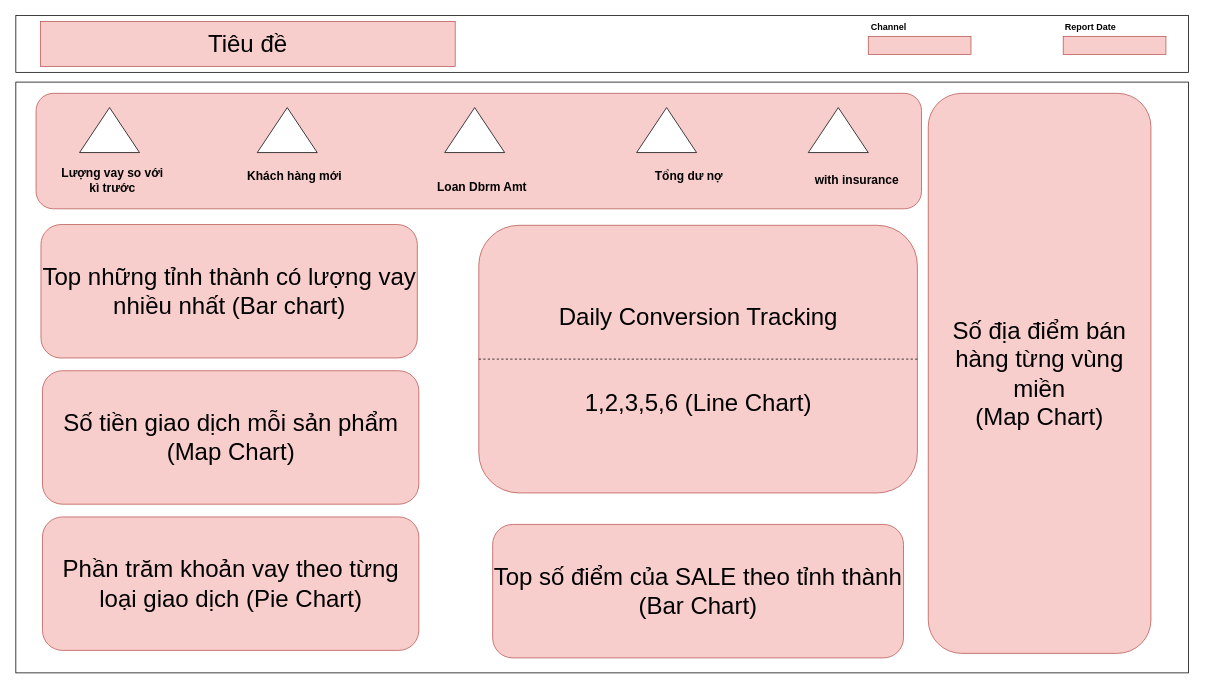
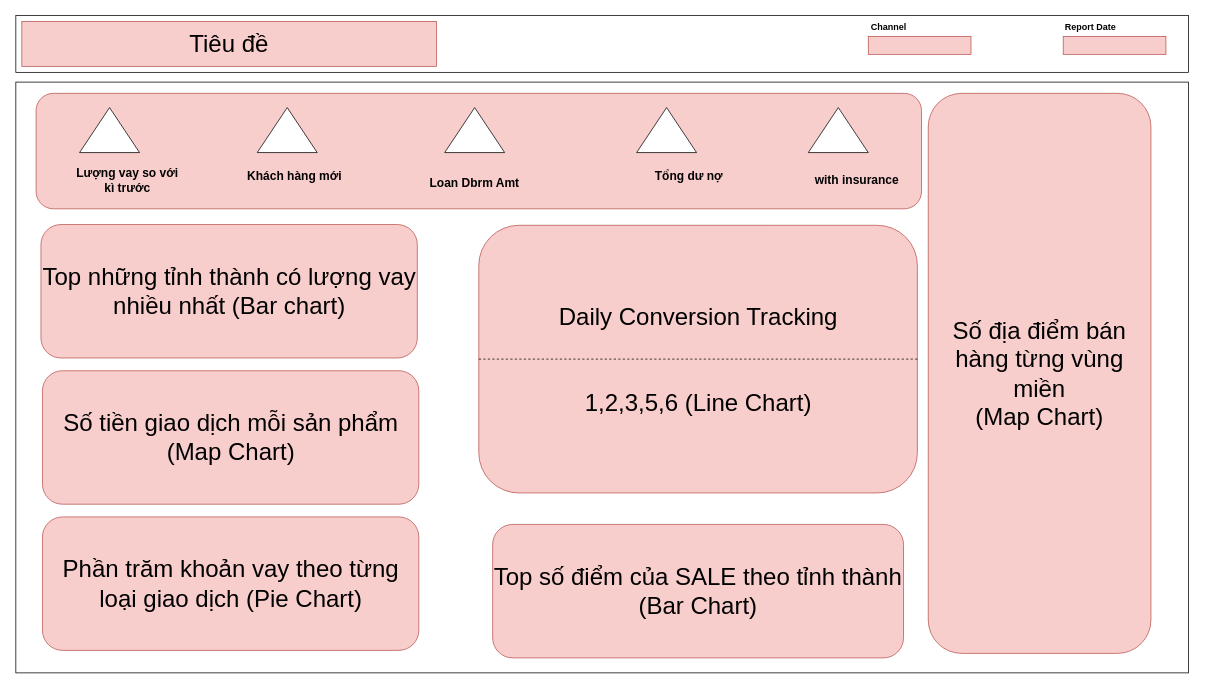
  <mxCell id="0" />
  <mxCell id="1" parent="0" />
  <mxCell id="2" value="" style="rounded=0;whiteSpace=wrap;html=1;" vertex="1" parent="1"><mxGeometry x="20" y="109" width="1564" height="788" as="geometry" /></mxCell>
  <mxCell id="3" value="" style="rounded=0;whiteSpace=wrap;html=1;" vertex="1" parent="1"><mxGeometry x="20" y="20" width="1564" height="76" as="geometry" /></mxCell>
  <mxCell id="4" value="" style="rounded=0;whiteSpace=wrap;html=1;fillColor=#f8cecc;strokeColor=#b85450;" vertex="1" parent="1"><mxGeometry x="1417" y="48" width="137" height="24" as="geometry" /></mxCell>
  <mxCell id="5" value="&lt;b&gt;Report Date&lt;/b&gt;" style="text;html=1;strokeColor=none;fillColor=none;align=center;verticalAlign=middle;whiteSpace=wrap;rounded=0;" vertex="1" parent="1"><mxGeometry x="1404" y="20" width="99" height="31" as="geometry" /></mxCell>
  <mxCell id="6" value="" style="rounded=0;whiteSpace=wrap;html=1;fillColor=#f8cecc;strokeColor=#b85450;" vertex="1" parent="1"><mxGeometry x="1157" y="48" width="137" height="24" as="geometry" /></mxCell>
  <mxCell id="7" value="&lt;b&gt;Channel&lt;/b&gt;" style="text;html=1;strokeColor=none;fillColor=none;align=center;verticalAlign=middle;whiteSpace=wrap;rounded=0;" vertex="1" parent="1"><mxGeometry x="1135" y="20" width="99" height="31" as="geometry" /></mxCell>
- <mxCell id="8" value="&lt;font style=&quot;font-size: 32px;&quot;&gt;Tiêu đề&lt;/font&gt;" style="rounded=0;whiteSpace=wrap;html=1;fillColor=#f8cecc;strokeColor=#b85450;" vertex="1" parent="1"><mxGeometry x="53" y="28" width="553" height="60" as="geometry" /></mxCell>
+ <mxCell id="8" value="&lt;font style=&quot;font-size: 32px;&quot;&gt;Tiêu đề&lt;/font&gt;" style="rounded=0;whiteSpace=wrap;html=1;fillColor=#f8cecc;strokeColor=#b85450;" vertex="1" parent="1"><mxGeometry x="28" y="28" width="553" height="60" as="geometry" /></mxCell>
  <mxCell id="9" value="Top những tỉnh thành có lượng vay nhiều nhất (Bar chart)" style="rounded=1;whiteSpace=wrap;html=1;fontSize=32;fillColor=#f8cecc;strokeColor=#b85450;" vertex="1" parent="1"><mxGeometry x="53.5" y="299" width="502" height="178" as="geometry" /></mxCell>
  <mxCell id="10" value="Số tiền giao dịch mỗi sản phẩm (Map Chart)" style="rounded=1;whiteSpace=wrap;html=1;fontSize=32;fillColor=#f8cecc;strokeColor=#b85450;" vertex="1" parent="1"><mxGeometry x="55.5" y="494" width="502" height="178" as="geometry" /></mxCell>
  <mxCell id="11" value="Phần trăm khoản vay theo từng loại giao dịch (Pie Chart)" style="rounded=1;whiteSpace=wrap;html=1;fontSize=32;fillColor=#f8cecc;strokeColor=#b85450;" vertex="1" parent="1"><mxGeometry x="55.5" y="689" width="502" height="178" as="geometry" /></mxCell>
  <mxCell id="12" value="Daily Conversion Tracking&lt;br&gt;&lt;br&gt;&lt;br&gt;1,2,3,5,6 (Line Chart)" style="rounded=1;whiteSpace=wrap;html=1;fontSize=32;fillColor=#f8cecc;strokeColor=#b85450;" vertex="1" parent="1"><mxGeometry x="637.5" y="300" width="585" height="357" as="geometry" /></mxCell>
  <mxCell id="13" value="Số địa điểm bán hàng từng vùng miền&lt;br style=&quot;border-color: var(--border-color);&quot;&gt;(Map Chart)" style="rounded=1;whiteSpace=wrap;html=1;fontSize=32;fillColor=#f8cecc;strokeColor=#b85450;" vertex="1" parent="1"><mxGeometry x="1237" y="124" width="297" height="747" as="geometry" /></mxCell>
  <mxCell id="14" value="Top số điểm của SALE theo tỉnh thành (Bar Chart)" style="rounded=1;whiteSpace=wrap;html=1;fontSize=32;fillColor=#f8cecc;strokeColor=#b85450;" vertex="1" parent="1"><mxGeometry x="656" y="699" width="548" height="178" as="geometry" /></mxCell>
  <mxCell id="15" value="" style="endArrow=none;dashed=1;html=1;rounded=0;fontSize=32;entryX=0;entryY=0.5;entryDx=0;entryDy=0;exitX=1;exitY=0.5;exitDx=0;exitDy=0;" edge="1" parent="1" source="12" target="12"><mxGeometry width="50" height="50" relative="1" as="geometry"><mxPoint x="749" y="454" as="sourcePoint" /><mxPoint x="799" y="404" as="targetPoint" /></mxGeometry></mxCell>
  <mxCell id="16" value="" style="rounded=1;whiteSpace=wrap;html=1;fillColor=#f8cecc;strokeColor=#b85450;" vertex="1" parent="1"><mxGeometry x="47" y="124" width="1181" height="154" as="geometry" /></mxCell>
  <mxCell id="17" value="" style="triangle;whiteSpace=wrap;html=1;direction=north;" vertex="1" parent="1"><mxGeometry x="105" y="143" width="80" height="60" as="geometry" /></mxCell>
  <mxCell id="18" value="" style="triangle;whiteSpace=wrap;html=1;direction=north;" vertex="1" parent="1"><mxGeometry x="342" y="143" width="80" height="60" as="geometry" /></mxCell>
  <mxCell id="19" value="" style="triangle;whiteSpace=wrap;html=1;direction=north;" vertex="1" parent="1"><mxGeometry x="592" y="143" width="80" height="60" as="geometry" /></mxCell>
  <mxCell id="20" value="" style="triangle;whiteSpace=wrap;html=1;direction=north;" vertex="1" parent="1"><mxGeometry x="848" y="143" width="80" height="60" as="geometry" /></mxCell>
  <mxCell id="21" value="" style="triangle;whiteSpace=wrap;html=1;direction=north;" vertex="1" parent="1"><mxGeometry x="1077" y="143" width="80" height="60" as="geometry" /></mxCell>
  <mxCell id="22" style="edgeStyle=orthogonalEdgeStyle;rounded=0;orthogonalLoop=1;jettySize=auto;html=1;exitX=0;exitY=0.5;exitDx=0;exitDy=0;" edge="1" parent="1" source="20" target="20"><mxGeometry relative="1" as="geometry" /></mxCell>
- <mxCell id="23" value="&lt;b&gt;&lt;font style=&quot;font-size: 16px;&quot;&gt;Lượng vay so với kì trước&lt;/font&gt;&lt;/b&gt;" style="text;html=1;strokeColor=none;fillColor=none;align=center;verticalAlign=middle;whiteSpace=wrap;rounded=0;" vertex="1" parent="1"><mxGeometry x="72" y="215" width="154" height="49" as="geometry" /></mxCell>
+ <mxCell id="23" value="&lt;b&gt;&lt;font style=&quot;font-size: 16px;&quot;&gt;Lượng vay so với kì trước&lt;/font&gt;&lt;/b&gt;" style="text;html=1;strokeColor=none;fillColor=none;align=center;verticalAlign=middle;whiteSpace=wrap;rounded=0;" vertex="1" parent="1"><mxGeometry x="92" y="215" width="154" height="49" as="geometry" /></mxCell>
  <mxCell id="24" value="&lt;span style=&quot;font-size: 16px;&quot;&gt;&lt;b&gt;Khách hàng mới&lt;/b&gt;&lt;/span&gt;" style="text;html=1;strokeColor=none;fillColor=none;align=center;verticalAlign=middle;whiteSpace=wrap;rounded=0;" vertex="1" parent="1"><mxGeometry x="315" y="209" width="154" height="49" as="geometry" /></mxCell>
- <mxCell id="25" value="&lt;span style=&quot;font-size: 16px;&quot;&gt;&lt;b&gt;Loan Dbrm Amt&lt;/b&gt;&lt;/span&gt;" style="text;html=1;strokeColor=none;fillColor=none;align=center;verticalAlign=middle;whiteSpace=wrap;rounded=0;" vertex="1" parent="1"><mxGeometry x="565" y="224" width="154" height="49" as="geometry" /></mxCell>
+ <mxCell id="25" value="&lt;span style=&quot;font-size: 16px;&quot;&gt;&lt;b&gt;Loan Dbrm Amt&lt;/b&gt;&lt;/span&gt;" style="text;html=1;strokeColor=none;fillColor=none;align=center;verticalAlign=middle;whiteSpace=wrap;rounded=0;" vertex="1" parent="1"><mxGeometry x="555" y="219" width="154" height="49" as="geometry" /></mxCell>
  <mxCell id="26" value="&lt;span style=&quot;font-size: 16px;&quot;&gt;&lt;b&gt;Tổng dư nợ&lt;/b&gt;&lt;/span&gt;" style="text;html=1;strokeColor=none;fillColor=none;align=center;verticalAlign=middle;whiteSpace=wrap;rounded=0;" vertex="1" parent="1"><mxGeometry x="841" y="209" width="154" height="49" as="geometry" /></mxCell>
  <mxCell id="27" value="&lt;span style=&quot;font-size: 16px;&quot;&gt;&lt;b&gt;with insurance&lt;/b&gt;&lt;/span&gt;" style="text;html=1;strokeColor=none;fillColor=none;align=center;verticalAlign=middle;whiteSpace=wrap;rounded=0;" vertex="1" parent="1"><mxGeometry x="1065" y="215" width="154" height="49" as="geometry" /></mxCell>
